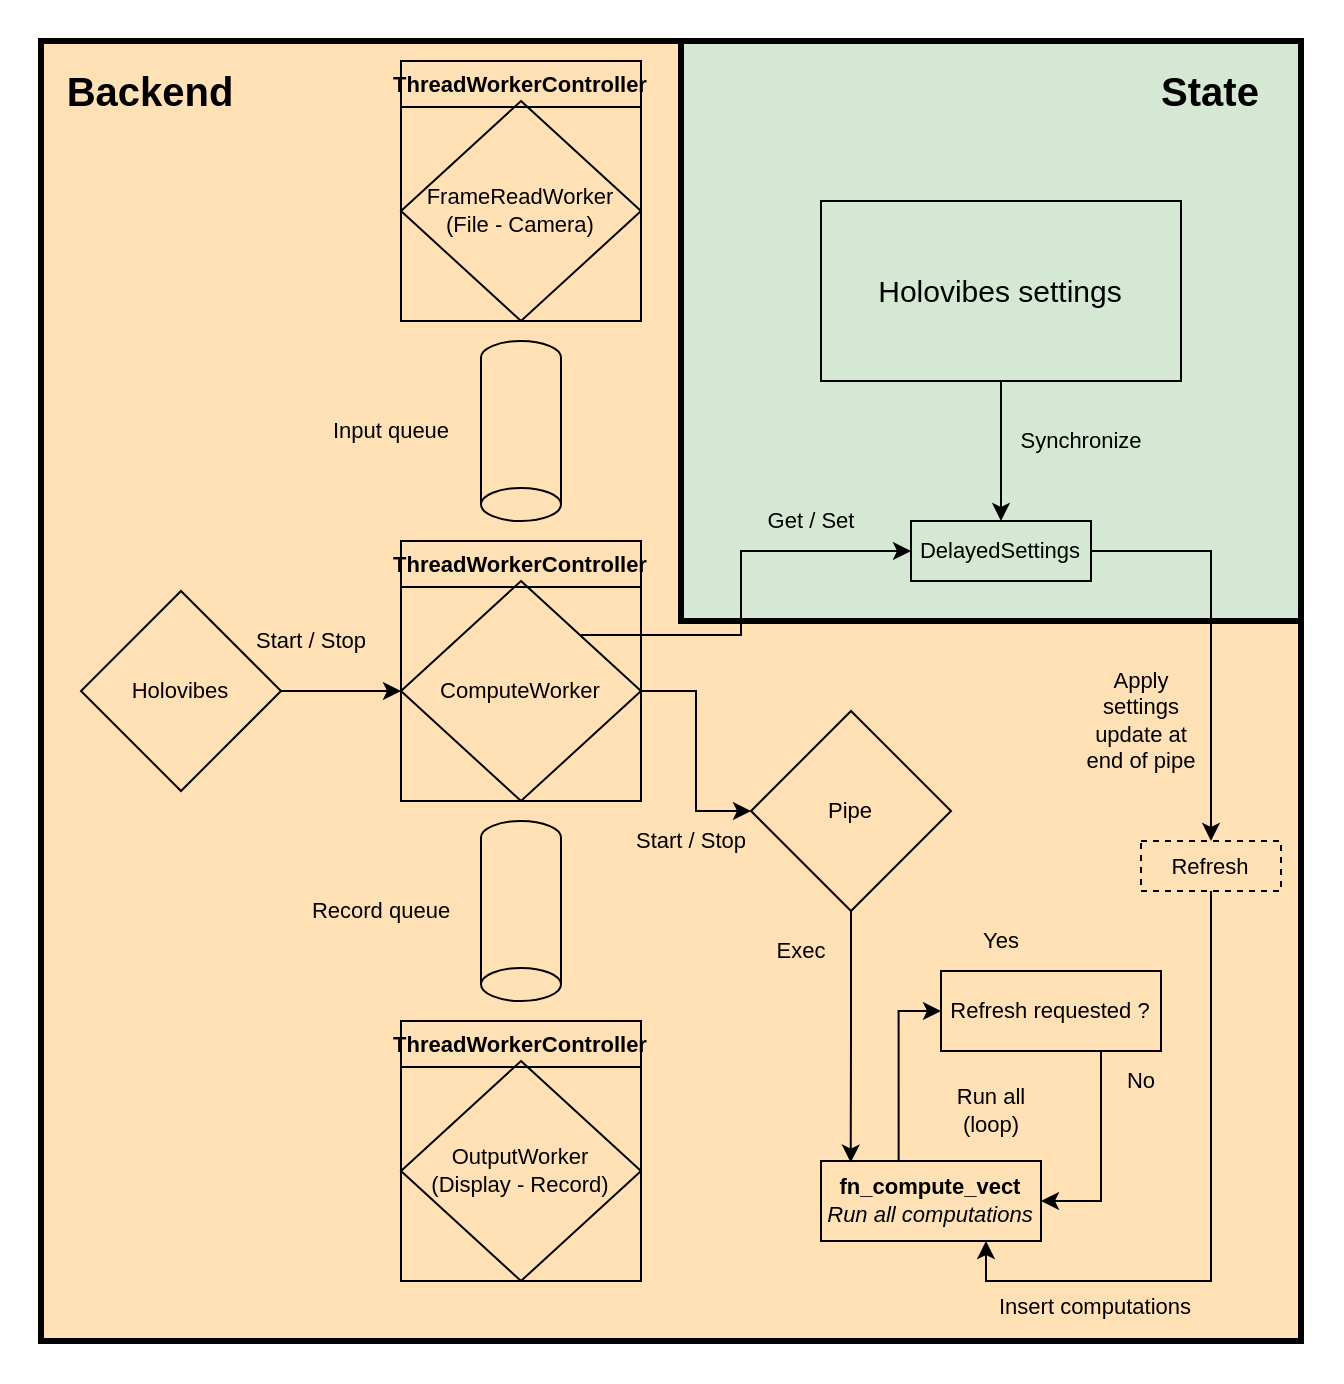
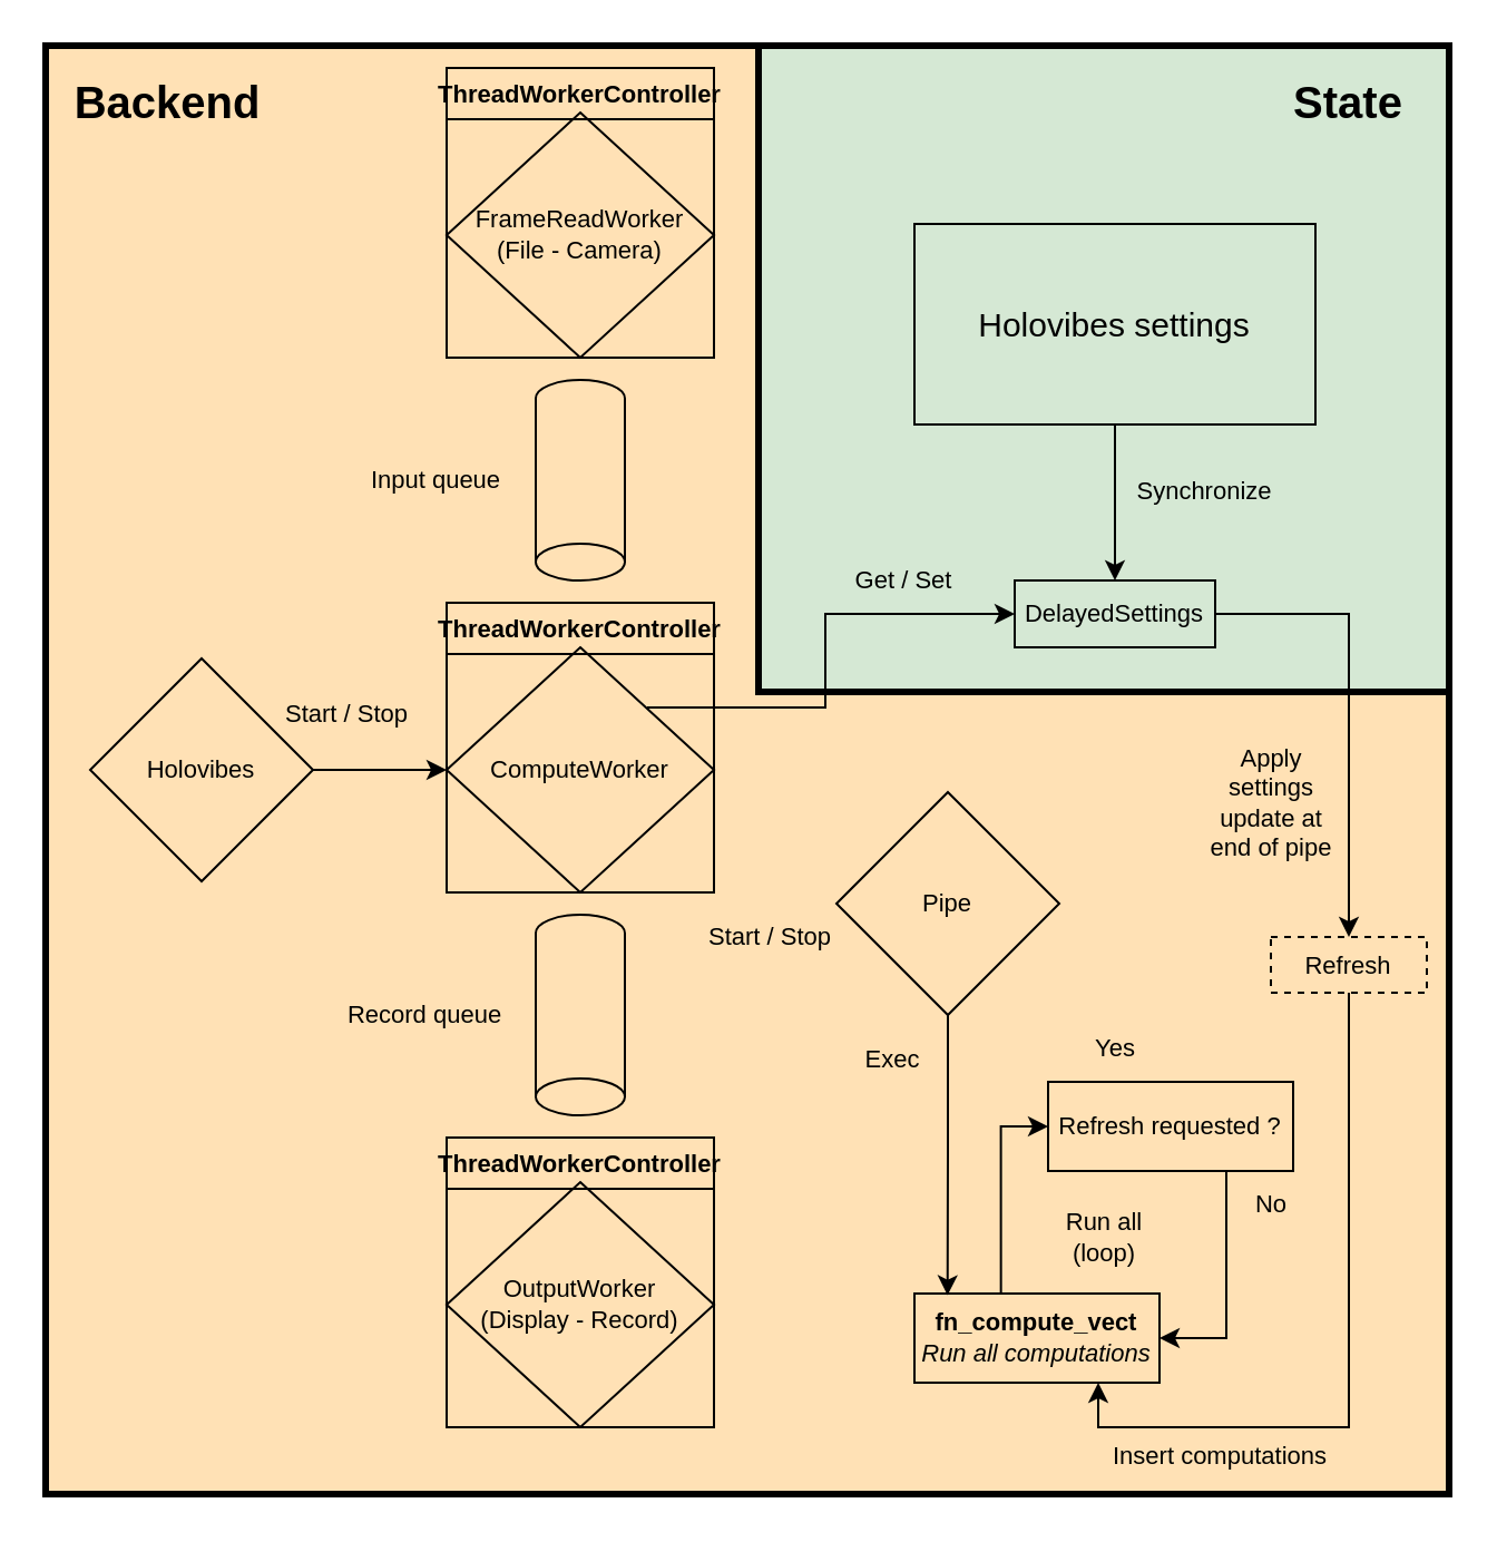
  <mxCell id="0" />
  <mxCell id="1" parent="0" />
  <mxCell id="2" value="" style="rounded=0;whiteSpace=wrap;html=1;fontSize=11;strokeColor=#000000;strokeWidth=3;fillColor=#FFE1B5;" parent="1" vertex="1"><mxGeometry x="20" y="20" width="630" height="650" as="geometry" /></mxCell>
  <mxCell id="3" value="" style="rounded=0;whiteSpace=wrap;html=1;fontSize=11;strokeColor=#000000;strokeWidth=3;fillColor=#D5E8D4;" parent="1" vertex="1"><mxGeometry x="340" y="20" width="310" height="290" as="geometry" /></mxCell>
  <mxCell id="4" style="edgeStyle=orthogonalEdgeStyle;rounded=0;orthogonalLoop=1;jettySize=auto;html=1;entryX=0;entryY=0.5;entryDx=0;entryDy=0;fontSize=11;" parent="1" source="5" target="7" edge="1"><mxGeometry relative="1" as="geometry" /></mxCell>
  <mxCell id="5" value="&lt;font style=&quot;font-size: 11px&quot;&gt;Holovibes&lt;/font&gt;" style="rhombus;whiteSpace=wrap;html=1;fillColor=none;" parent="1" vertex="1"><mxGeometry x="40" y="295" width="100" height="100" as="geometry" /></mxCell>
  <mxCell id="6" value="ThreadWorkerController" style="swimlane;fontSize=11;fillColor=none;" parent="1" vertex="1"><mxGeometry x="200" y="270" width="120" height="130" as="geometry" /></mxCell>
  <mxCell id="7" value="ComputeWorker" style="rhombus;whiteSpace=wrap;html=1;fontSize=11;fillColor=none;" parent="6" vertex="1"><mxGeometry y="20" width="120" height="110" as="geometry" /></mxCell>
  <mxCell id="8" value="Start / Stop" style="text;html=1;align=center;verticalAlign=middle;resizable=0;points=[];autosize=1;strokeColor=none;fillColor=none;fontSize=11;" parent="1" vertex="1"><mxGeometry x="120" y="310" width="70" height="20" as="geometry" /></mxCell>
  <mxCell id="9" style="edgeStyle=orthogonalEdgeStyle;rounded=0;orthogonalLoop=1;jettySize=auto;html=1;exitX=0.353;exitY=0;exitDx=0;exitDy=0;entryX=0;entryY=0.5;entryDx=0;entryDy=0;exitPerimeter=0;" parent="1" source="10" target="41" edge="1"><mxGeometry relative="1" as="geometry" /></mxCell>
  <mxCell id="10" value="&lt;b&gt;fn_compute_vect&lt;/b&gt;&lt;br&gt;&lt;i&gt;Run all computations&lt;br&gt;&lt;/i&gt;" style="rounded=0;whiteSpace=wrap;html=1;fontSize=11;fillColor=none;" parent="1" vertex="1"><mxGeometry x="410" y="580" width="110" height="40" as="geometry" /></mxCell>
  <mxCell id="11" value="Start / Stop" style="text;html=1;align=center;verticalAlign=middle;resizable=0;points=[];autosize=1;strokeColor=none;fillColor=none;fontSize=11;" parent="1" vertex="1"><mxGeometry x="310" y="410" width="70" height="20" as="geometry" /></mxCell>
  <mxCell id="12" value="" style="edgeStyle=orthogonalEdgeStyle;rounded=0;orthogonalLoop=1;jettySize=auto;html=1;fontSize=11;strokeColor=default;entryX=0.135;entryY=0.02;entryDx=0;entryDy=0;entryPerimeter=0;" parent="1" source="13" target="10" edge="1"><mxGeometry relative="1" as="geometry" /></mxCell>
  <mxCell id="13" value="Pipe" style="rhombus;whiteSpace=wrap;html=1;fontSize=11;fillColor=none;" parent="1" vertex="1"><mxGeometry x="375" y="355" width="100" height="100" as="geometry" /></mxCell>
  <mxCell id="14" style="edgeStyle=orthogonalEdgeStyle;rounded=0;orthogonalLoop=1;jettySize=auto;html=1;fontSize=11;strokeColor=default;strokeWidth=1;" parent="1" source="15" target="22" edge="1"><mxGeometry relative="1" as="geometry" /></mxCell>
  <mxCell id="15" value="&lt;div style=&quot;font-size: 15px;&quot;&gt;Holovibes settings&lt;/div&gt;" style="whiteSpace=wrap;html=1;fontSize=15;fillColor=none;" parent="1" vertex="1"><mxGeometry x="410" y="100" width="180" height="90" as="geometry" /></mxCell>
- <mxCell id="16" style="edgeStyle=orthogonalEdgeStyle;rounded=0;orthogonalLoop=1;jettySize=auto;html=1;entryX=0;entryY=0.5;entryDx=0;entryDy=0;fontSize=11;strokeColor=default;strokeWidth=1;" parent="1" source="7" target="13" edge="1"><mxGeometry relative="1" as="geometry" /></mxCell>
  <mxCell id="17" value="ThreadWorkerController" style="swimlane;fontSize=11;fillColor=none;" parent="1" vertex="1"><mxGeometry x="200" y="30" width="120" height="130" as="geometry" /></mxCell>
  <mxCell id="18" value="&lt;div&gt;FrameReadWorker&lt;br&gt;&lt;/div&gt;&lt;div&gt;(File - Camera)&lt;/div&gt;" style="rhombus;whiteSpace=wrap;html=1;fontSize=11;fillColor=none;" parent="17" vertex="1"><mxGeometry y="20" width="120" height="110" as="geometry" /></mxCell>
  <mxCell id="19" value="" style="strokeWidth=1;html=1;shape=mxgraph.flowchart.direct_data;whiteSpace=wrap;fontSize=11;direction=south;strokeColor=#000000;fillColor=none;" parent="1" vertex="1"><mxGeometry x="240" y="170" width="40" height="90" as="geometry" /></mxCell>
  <mxCell id="20" value="Input queue" style="text;html=1;align=center;verticalAlign=middle;resizable=0;points=[];autosize=1;strokeColor=none;fillColor=none;fontSize=11;" parent="1" vertex="1"><mxGeometry x="155" y="200" width="80" height="30" as="geometry" /></mxCell>
  <mxCell id="21" style="edgeStyle=orthogonalEdgeStyle;rounded=0;orthogonalLoop=1;jettySize=auto;html=1;exitX=1;exitY=0.5;exitDx=0;exitDy=0;fontSize=11;strokeColor=default;strokeWidth=1;" parent="1" source="22" target="34" edge="1"><mxGeometry relative="1" as="geometry" /></mxCell>
  <mxCell id="22" value="DelayedSettings" style="rounded=0;whiteSpace=wrap;html=1;fontSize=11;strokeColor=#000000;strokeWidth=1;fillColor=none;" parent="1" vertex="1"><mxGeometry x="455" y="260" width="90" height="30" as="geometry" /></mxCell>
  <mxCell id="23" value="Synchronize" style="text;html=1;align=center;verticalAlign=middle;resizable=0;points=[];autosize=1;strokeColor=none;fillColor=none;fontSize=11;" parent="1" vertex="1"><mxGeometry x="500" y="210" width="80" height="20" as="geometry" /></mxCell>
  <mxCell id="24" style="edgeStyle=orthogonalEdgeStyle;rounded=0;orthogonalLoop=1;jettySize=auto;html=1;fontSize=11;strokeColor=default;strokeWidth=1;" parent="1" target="22" edge="1"><mxGeometry relative="1" as="geometry"><mxPoint x="290" y="317" as="sourcePoint" /><Array as="points"><mxPoint x="370" y="317" /><mxPoint x="370" y="275" /></Array></mxGeometry></mxCell>
  <mxCell id="25" value="Get / Set" style="text;html=1;align=center;verticalAlign=middle;resizable=0;points=[];autosize=1;strokeColor=none;fillColor=none;fontSize=11;" parent="1" vertex="1"><mxGeometry x="375" y="250" width="60" height="20" as="geometry" /></mxCell>
  <mxCell id="26" value="" style="strokeWidth=1;html=1;shape=mxgraph.flowchart.direct_data;whiteSpace=wrap;fontSize=11;direction=south;strokeColor=#000000;fillColor=none;" parent="1" vertex="1"><mxGeometry x="240" y="410" width="40" height="90" as="geometry" /></mxCell>
  <mxCell id="27" value="Record queue" style="text;html=1;align=center;verticalAlign=middle;resizable=0;points=[];autosize=1;strokeColor=none;fillColor=none;fontSize=11;" parent="1" vertex="1"><mxGeometry x="145" y="440" width="90" height="30" as="geometry" /></mxCell>
  <mxCell id="28" value="ThreadWorkerController" style="swimlane;fontSize=11;fillColor=none;" parent="1" vertex="1"><mxGeometry x="200" y="510" width="120" height="130" as="geometry" /></mxCell>
  <mxCell id="29" value="&lt;div&gt;OutputWorker&lt;br&gt;&lt;/div&gt;&lt;div&gt;(Display - Record)&lt;/div&gt;" style="rhombus;whiteSpace=wrap;html=1;fontSize=11;fillColor=none;" parent="28" vertex="1"><mxGeometry y="20" width="120" height="110" as="geometry" /></mxCell>
  <mxCell id="30" style="edgeStyle=orthogonalEdgeStyle;rounded=0;orthogonalLoop=1;jettySize=auto;html=1;exitX=1;exitY=0.5;exitDx=0;exitDy=0;exitPerimeter=0;fontSize=11;strokeColor=default;strokeWidth=1;" parent="1" edge="1"><mxGeometry relative="1" as="geometry"><mxPoint x="250" y="500" as="sourcePoint" /><mxPoint x="250" y="500" as="targetPoint" /></mxGeometry></mxCell>
  <mxCell id="31" value="Run all&lt;br&gt;(loop)" style="text;html=1;align=center;verticalAlign=middle;resizable=0;points=[];autosize=1;strokeColor=none;fillColor=none;fontSize=11;" parent="1" vertex="1"><mxGeometry x="470" y="540" width="50" height="30" as="geometry" /></mxCell>
  <mxCell id="32" value="Exec" style="text;html=1;align=center;verticalAlign=middle;resizable=0;points=[];autosize=1;strokeColor=none;fillColor=none;fontSize=11;" parent="1" vertex="1"><mxGeometry x="380" y="465" width="40" height="20" as="geometry" /></mxCell>
  <mxCell id="33" style="edgeStyle=orthogonalEdgeStyle;rounded=0;orthogonalLoop=1;jettySize=auto;html=1;exitX=0.5;exitY=1;exitDx=0;exitDy=0;entryX=0.75;entryY=1;entryDx=0;entryDy=0;" parent="1" source="34" target="10" edge="1"><mxGeometry relative="1" as="geometry" /></mxCell>
  <mxCell id="34" value="Refresh" style="rounded=0;whiteSpace=wrap;html=1;fontSize=11;strokeColor=#000000;strokeWidth=1;fillColor=none;dashed=1;" parent="1" vertex="1"><mxGeometry x="570" y="420" width="70" height="25" as="geometry" /></mxCell>
  <mxCell id="35" value="Yes" style="text;html=1;align=center;verticalAlign=middle;resizable=0;points=[];autosize=1;strokeColor=none;fillColor=none;fontSize=11;" parent="1" vertex="1"><mxGeometry x="480" y="455" width="40" height="30" as="geometry" /></mxCell>
  <mxCell id="36" value="Apply &lt;br&gt;settings&lt;br&gt;update at &lt;br&gt;end of pipe" style="text;html=1;align=center;verticalAlign=middle;resizable=0;points=[];autosize=1;strokeColor=none;fillColor=none;fontSize=11;" parent="1" vertex="1"><mxGeometry x="530" y="325" width="80" height="70" as="geometry" /></mxCell>
  <mxCell id="37" value="Insert computations" style="text;html=1;align=center;verticalAlign=middle;resizable=0;points=[];autosize=1;strokeColor=none;fillColor=none;fontSize=11;" parent="1" vertex="1"><mxGeometry x="487" y="638" width="120" height="30" as="geometry" /></mxCell>
  <mxCell id="38" value="&lt;font style=&quot;font-size: 20px&quot;&gt;&lt;b&gt;State&lt;/b&gt;&lt;/font&gt;" style="text;html=1;strokeColor=none;fillColor=none;align=center;verticalAlign=middle;whiteSpace=wrap;rounded=0;labelBackgroundColor=none;fontSize=14;fontColor=default;" parent="1" vertex="1"><mxGeometry x="560" y="20" width="90" height="50" as="geometry" /></mxCell>
  <mxCell id="39" value="&lt;font style=&quot;font-size: 20px&quot;&gt;&lt;b&gt;&lt;font style=&quot;font-size: 20px&quot;&gt;Backend&lt;/font&gt;&lt;/b&gt;&lt;/font&gt;" style="text;html=1;strokeColor=none;fillColor=none;align=center;verticalAlign=middle;whiteSpace=wrap;rounded=0;labelBackgroundColor=none;fontSize=14;fontColor=default;" parent="1" vertex="1"><mxGeometry x="30" y="20" width="90" height="50" as="geometry" /></mxCell>
  <mxCell id="40" style="edgeStyle=orthogonalEdgeStyle;rounded=0;orthogonalLoop=1;jettySize=auto;html=1;exitX=0.75;exitY=1;exitDx=0;exitDy=0;entryX=1;entryY=0.5;entryDx=0;entryDy=0;" parent="1" source="41" target="10" edge="1"><mxGeometry relative="1" as="geometry"><Array as="points"><mxPoint x="550" y="525" /><mxPoint x="550" y="600" /></Array></mxGeometry></mxCell>
  <mxCell id="41" value="Refresh requested ?" style="rounded=0;whiteSpace=wrap;html=1;fontSize=11;fillColor=none;" parent="1" vertex="1"><mxGeometry x="470" y="485" width="110" height="40" as="geometry" /></mxCell>
  <mxCell id="42" value="No" style="text;html=1;align=center;verticalAlign=middle;resizable=0;points=[];autosize=1;strokeColor=none;fillColor=none;fontSize=11;" vertex="1" parent="1"><mxGeometry x="550" y="525" width="40" height="30" as="geometry" /></mxCell>
